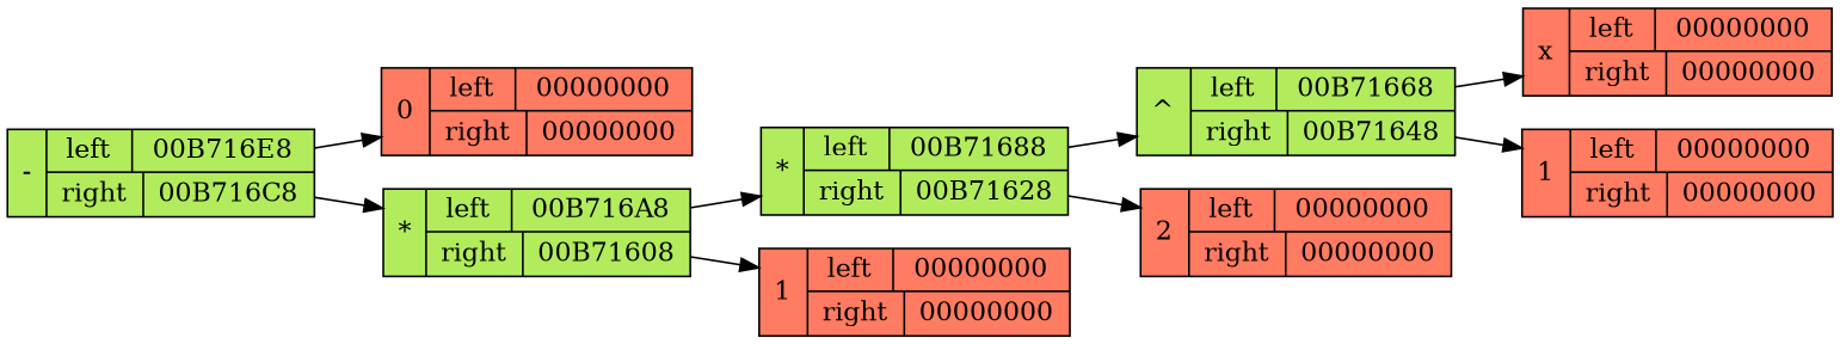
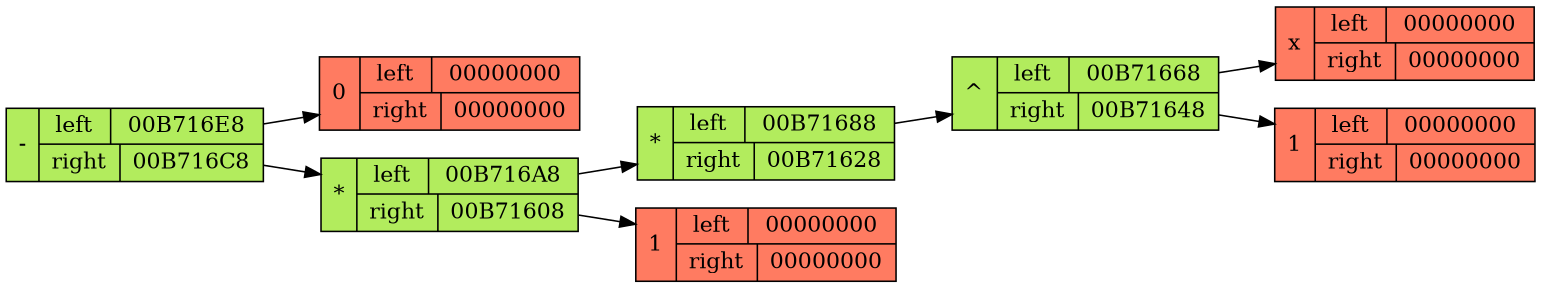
  digraph {
    bgcolor="#FFFFFF"
    fixedsize=true
    rankdir=LR
    node [color=black fillcolor="#FF7B61" fontsize=14 shape=record style=filled]
    n1 [fillcolor="#B2EC5D" label="{- | {{left | 00B716E8} | {right | 00B716C8}}}" width=2]
    n2 [label="{0 | {{left | 00000000} | {right | 00000000}}}" width=2]
    n3 [fillcolor="#B2EC5D" label="{* | {{left | 00B716A8} | {right | 00B71608}}}" width=2]
    n4 [fillcolor="#B2EC5D" label="{* | {{left | 00B71688} | {right | 00B71628}}}" width=2]
    n5 [label="{1 | {{left | 00000000} | {right | 00000000}}}" width=2]
    n6 [fillcolor="#B2EC5D" label="{^ | {{left | 00B71668} | {right | 00B71648}}}" width=2]
-   n7 [label="{2 | {{left | 00000000} | {right | 00000000}}}" width=2]
    n8 [label="{x | {{left | 00000000} | {right | 00000000}}}" width=2]
    n9 [label="{1 | {{left | 00000000} | {right | 00000000}}}" width=2]
    n1 -> n2
    n1 -> n3
    n3 -> n4
    n3 -> n5
    n4 -> n6
-   n4 -> n7
    n6 -> n8
    n6 -> n9
  }
